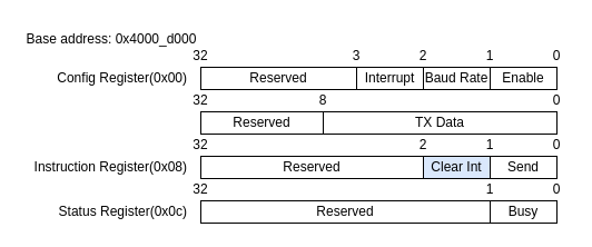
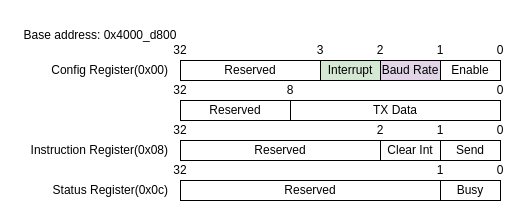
  <mxCell id="0" />
  <mxCell id="1" parent="0" />
  <mxCell id="2" value="Reserved" style="rounded=0;whiteSpace=wrap;html=1;" vertex="1" parent="1"><mxGeometry x="180" y="60" width="140" height="20" as="geometry" /></mxCell>
- <mxCell id="3" value="Interrupt" style="rounded=0;whiteSpace=wrap;html=1;" vertex="1" parent="1"><mxGeometry x="320" y="60" width="60" height="20" as="geometry" /></mxCell>
- <mxCell id="4" value="Baud Rate" style="rounded=0;whiteSpace=wrap;html=1;" vertex="1" parent="1"><mxGeometry x="380" y="60" width="60" height="20" as="geometry" /></mxCell>
+ <mxCell id="3" value="Interrupt" style="rounded=0;whiteSpace=wrap;html=1;fillColor=#d5e8d4;" vertex="1" parent="1"><mxGeometry x="320" y="60" width="60" height="20" as="geometry" /></mxCell>
+ <mxCell id="4" value="Baud Rate" style="rounded=0;whiteSpace=wrap;html=1;fillColor=#e1d5e7;" vertex="1" parent="1"><mxGeometry x="380" y="60" width="60" height="20" as="geometry" /></mxCell>
  <mxCell id="5" value="Enable" style="rounded=0;whiteSpace=wrap;html=1;" vertex="1" parent="1"><mxGeometry x="440" y="60" width="60" height="20" as="geometry" /></mxCell>
  <mxCell id="6" value="TX Data" style="rounded=0;whiteSpace=wrap;html=1;" vertex="1" parent="1"><mxGeometry x="290" y="100" width="210" height="20" as="geometry" /></mxCell>
  <mxCell id="7" value="Send" style="rounded=0;whiteSpace=wrap;html=1;" vertex="1" parent="1"><mxGeometry x="440" y="140" width="60" height="20" as="geometry" /></mxCell>
- <mxCell id="8" value="Clear Int" style="rounded=0;whiteSpace=wrap;html=1;fillColor=#dae8fc;" vertex="1" parent="1"><mxGeometry x="380" y="140" width="60" height="20" as="geometry" /></mxCell>
+ <mxCell id="8" value="Clear Int" style="rounded=0;whiteSpace=wrap;html=1;" vertex="1" parent="1"><mxGeometry x="380" y="140" width="60" height="20" as="geometry" /></mxCell>
  <mxCell id="9" value="Busy" style="rounded=0;whiteSpace=wrap;html=1;" vertex="1" parent="1"><mxGeometry x="440" y="180" width="60" height="20" as="geometry" /></mxCell>
  <mxCell id="10" value="Reserved" style="rounded=0;whiteSpace=wrap;html=1;" vertex="1" parent="1"><mxGeometry x="180" y="100" width="110" height="20" as="geometry" /></mxCell>
  <mxCell id="11" value="Reserved" style="rounded=0;whiteSpace=wrap;html=1;" vertex="1" parent="1"><mxGeometry x="180" y="140" width="200" height="20" as="geometry" /></mxCell>
  <mxCell id="12" value="Reserved" style="rounded=0;whiteSpace=wrap;html=1;" vertex="1" parent="1"><mxGeometry x="180" y="180" width="260" height="20" as="geometry" /></mxCell>
  <mxCell id="13" value="0" style="text;html=1;align=center;verticalAlign=middle;whiteSpace=wrap;rounded=0;" vertex="1" parent="1"><mxGeometry x="490" y="40" width="20" height="20" as="geometry" /></mxCell>
  <mxCell id="14" value="1" style="text;html=1;align=center;verticalAlign=middle;whiteSpace=wrap;rounded=0;" vertex="1" parent="1"><mxGeometry x="430" y="40" width="20" height="20" as="geometry" /></mxCell>
  <mxCell id="15" value="2" style="text;html=1;align=center;verticalAlign=middle;whiteSpace=wrap;rounded=0;" vertex="1" parent="1"><mxGeometry x="370" y="40" width="20" height="20" as="geometry" /></mxCell>
  <mxCell id="16" value="3" style="text;html=1;align=center;verticalAlign=middle;whiteSpace=wrap;rounded=0;" vertex="1" parent="1"><mxGeometry x="310" y="40" width="20" height="20" as="geometry" /></mxCell>
  <mxCell id="17" value="32" style="text;html=1;align=center;verticalAlign=middle;whiteSpace=wrap;rounded=0;" vertex="1" parent="1"><mxGeometry x="170" y="40" width="20" height="20" as="geometry" /></mxCell>
  <mxCell id="18" value="0" style="text;html=1;align=center;verticalAlign=middle;whiteSpace=wrap;rounded=0;" vertex="1" parent="1"><mxGeometry x="490" y="80" width="20" height="20" as="geometry" /></mxCell>
  <mxCell id="19" value="8" style="text;html=1;align=center;verticalAlign=middle;whiteSpace=wrap;rounded=0;" vertex="1" parent="1"><mxGeometry x="280" y="80" width="20" height="20" as="geometry" /></mxCell>
  <mxCell id="20" value="32" style="text;html=1;align=center;verticalAlign=middle;whiteSpace=wrap;rounded=0;" vertex="1" parent="1"><mxGeometry x="170" y="80" width="20" height="20" as="geometry" /></mxCell>
  <mxCell id="21" value="0" style="text;html=1;align=center;verticalAlign=middle;whiteSpace=wrap;rounded=0;" vertex="1" parent="1"><mxGeometry x="490" y="120" width="20" height="20" as="geometry" /></mxCell>
  <mxCell id="22" value="1" style="text;html=1;align=center;verticalAlign=middle;whiteSpace=wrap;rounded=0;" vertex="1" parent="1"><mxGeometry x="430" y="120" width="20" height="20" as="geometry" /></mxCell>
  <mxCell id="23" value="2" style="text;html=1;align=center;verticalAlign=middle;whiteSpace=wrap;rounded=0;" vertex="1" parent="1"><mxGeometry x="370" y="120" width="20" height="20" as="geometry" /></mxCell>
  <mxCell id="24" value="32" style="text;html=1;align=center;verticalAlign=middle;whiteSpace=wrap;rounded=0;" vertex="1" parent="1"><mxGeometry x="170" y="120" width="20" height="20" as="geometry" /></mxCell>
  <mxCell id="25" value="0" style="text;html=1;align=center;verticalAlign=middle;whiteSpace=wrap;rounded=0;" vertex="1" parent="1"><mxGeometry x="490" y="160" width="20" height="20" as="geometry" /></mxCell>
  <mxCell id="26" value="1" style="text;html=1;align=center;verticalAlign=middle;whiteSpace=wrap;rounded=0;" vertex="1" parent="1"><mxGeometry x="430" y="160" width="20" height="20" as="geometry" /></mxCell>
  <mxCell id="27" value="32" style="text;html=1;align=center;verticalAlign=middle;whiteSpace=wrap;rounded=0;" vertex="1" parent="1"><mxGeometry x="170" y="160" width="20" height="20" as="geometry" /></mxCell>
  <mxCell id="28" value="Config Register(0x00)" style="text;html=1;align=right;verticalAlign=middle;whiteSpace=wrap;rounded=0;" vertex="1" parent="1"><mxGeometry y="60" width="150" height="20" as="geometry" x="20" /></mxCell>
  <mxCell id="29" value="Instruction Register(0x08)" style="text;html=1;align=right;verticalAlign=middle;whiteSpace=wrap;rounded=0;" vertex="1" parent="1"><mxGeometry y="140" width="150" height="20" as="geometry" x="20" /></mxCell>
  <mxCell id="30" value="Status Register(0x0c)" style="text;html=1;align=right;verticalAlign=middle;whiteSpace=wrap;rounded=0;" vertex="1" parent="1"><mxGeometry y="180" width="150" height="20" as="geometry" x="20" /></mxCell>
- <mxCell id="31" value="Base address: 0x4000_d000" style="text;html=1;align=center;verticalAlign=middle;whiteSpace=wrap;rounded=0;" vertex="1" parent="1"><mxGeometry y="20" width="160" height="30" as="geometry" x="20" /></mxCell>
+ <mxCell id="31" value="Base address: 0x4000_d800" style="text;html=1;align=center;verticalAlign=middle;whiteSpace=wrap;rounded=0;" vertex="1" parent="1"><mxGeometry y="20" width="160" height="30" as="geometry" x="20" /></mxCell>
